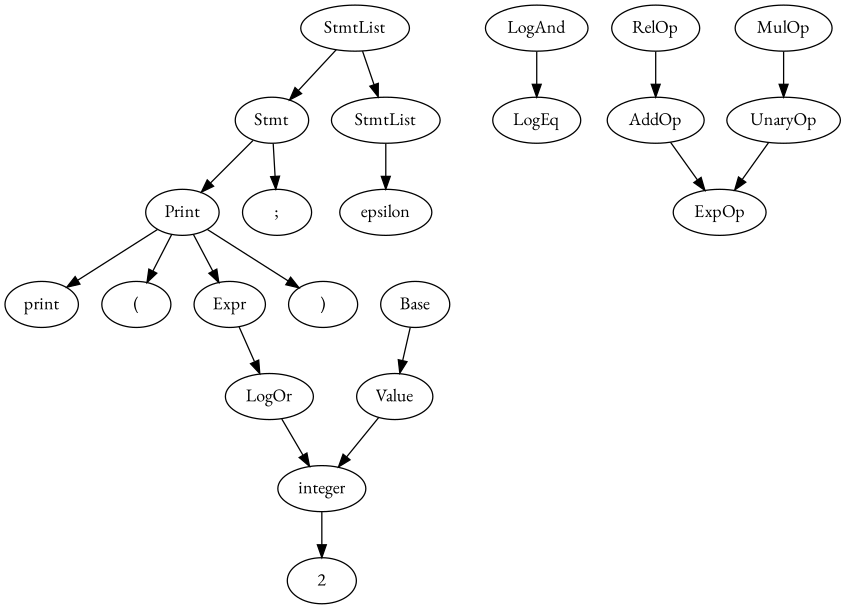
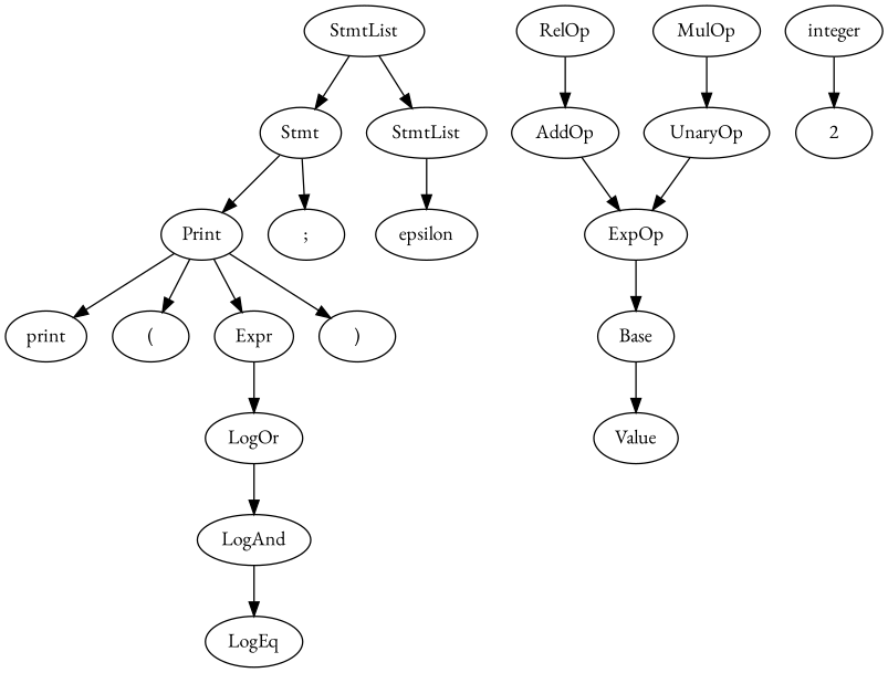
  digraph {
    fontname="EB Garamond"
    node [fontname="EB Garamond"]
    edge [fontname="EB Garamond"]
    n1 [label=StmtList]
    n2 [label=Stmt]
    n3 [label=StmtList]
    n4 [label=Print]
    n5 [label=";"]
    n6 [label=epsilon]
    n7 [label=print]
    n8 [label="("]
    n9 [label=Expr]
    n10 [label=")"]
    n11 [label=LogOr]
    n12 [label=LogAnd]
    n13 [label=LogEq]
    n14 [label=RelOp]
    n15 [label=AddOp]
    n16 [label=ExpOp]
    n17 [label=MulOp]
    n18 [label=UnaryOp]
    n19 [label=Base]
    n20 [label=Value]
    n21 [label=integer]
    n22 [label=2]
    n1 -> n2
    n1 -> n3
    n2 -> n4
    n2 -> n5
    n3 -> n6
    n4 -> n7
    n4 -> n8
    n4 -> n9
    n4 -> n10
    n9 -> n11
-   n11 -> n21
+   n11 -> n12
    n12 -> n13
    n14 -> n15
    n15 -> n16
+   n16 -> n19
    n17 -> n18
    n18 -> n16
    n19 -> n20
-   n20 -> n21
    n21 -> n22
  }
